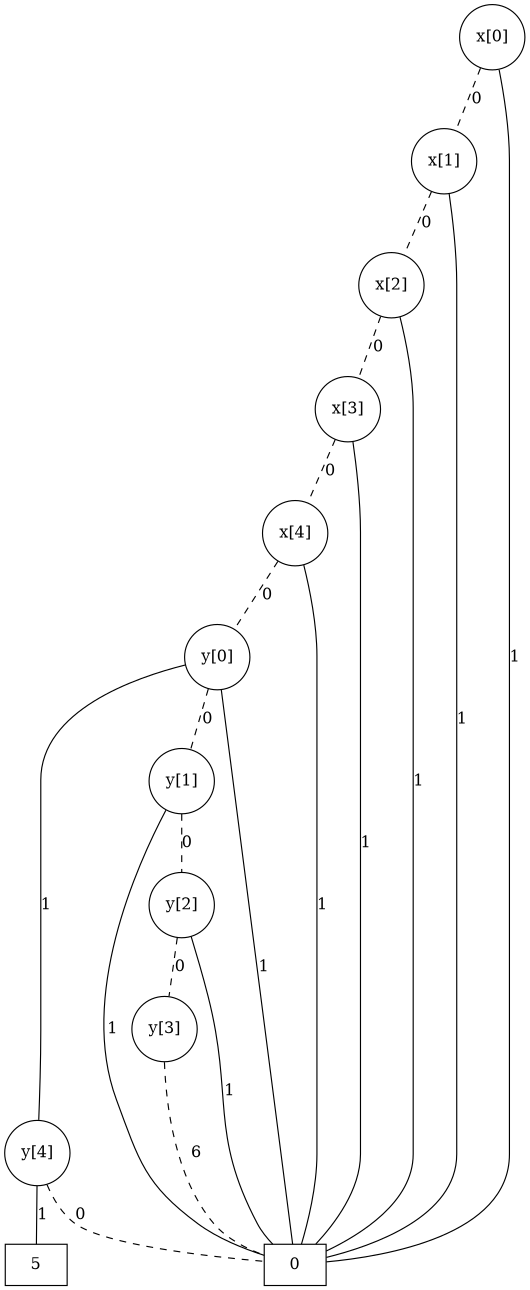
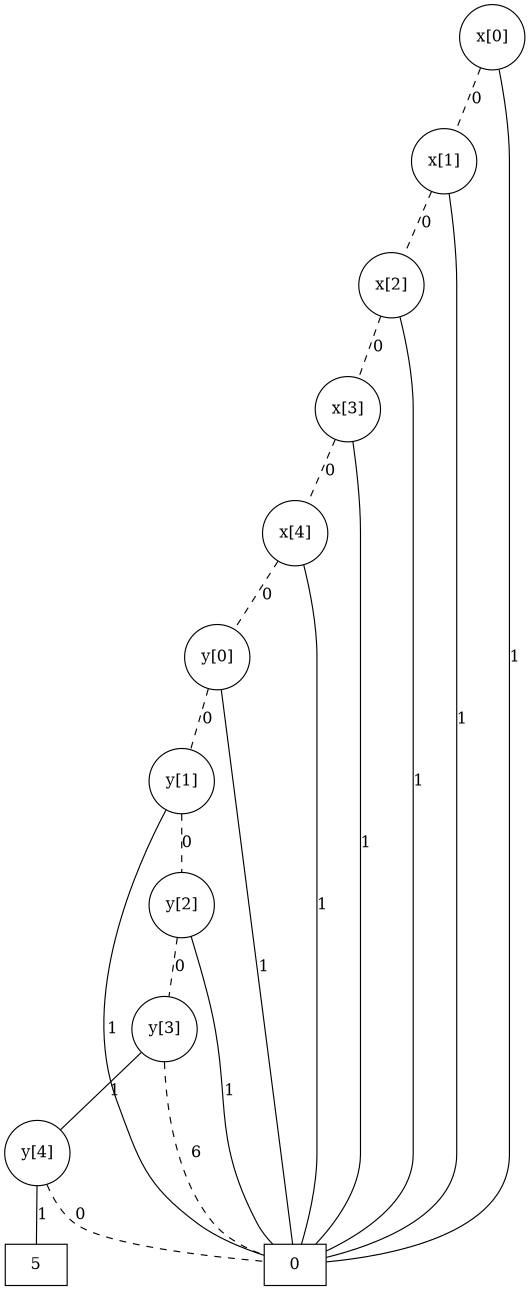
  graph {
    node [shape=circle]
    n1 [label=0 shape=box]
    n2 [label=5 shape=box]
    n3 [label="y[4]"]
    n4 [label="y[3]"]
    n5 [label="y[2]"]
    n6 [label="y[1]"]
    n7 [label="y[0]"]
    n8 [label="x[4]"]
    n9 [label="x[3]"]
    n10 [label="x[2]"]
    n11 [label="x[1]"]
    n12 [label="x[0]"]
    n3 -- n1 [label=0 style=dashed]
    n3 -- n2 [label=1]
    n4 -- n1 [label=6 style=dashed]
-   n7 -- n3 [label=1]
+   n4 -- n3 [label=1]
    n5 -- n1 [label=1]
    n5 -- n4 [label=0 style=dashed]
    n6 -- n1 [label=1]
    n6 -- n5 [label=0 style=dashed]
    n7 -- n1 [label=1]
    n7 -- n6 [label=0 style=dashed]
    n8 -- n1 [label=1]
    n8 -- n7 [label=0 style=dashed]
    n9 -- n1 [label=1]
    n9 -- n8 [label=0 style=dashed]
    n10 -- n1 [label=1]
    n10 -- n9 [label=0 style=dashed]
    n11 -- n1 [label=1]
    n11 -- n10 [label=0 style=dashed]
    n12 -- n1 [label=1]
    n12 -- n11 [label=0 style=dashed]
  }
